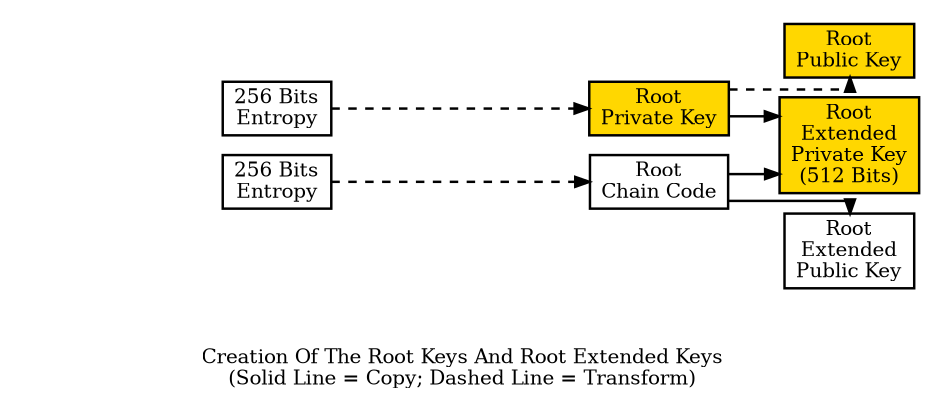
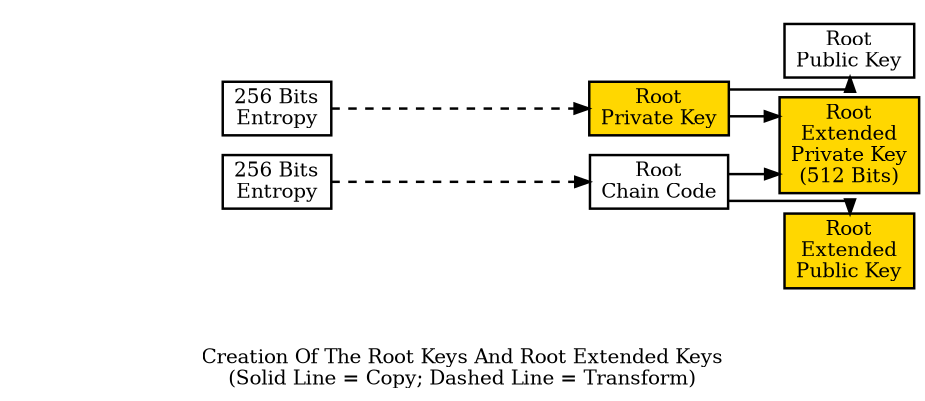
  digraph {
    label="Creation Of The Root Keys And Root Extended Keys\n(Solid Line = Copy; Dashed Line = Transform)"
    nodesep=0.2
    penwidth=1.75
    rankdir=LR
    splines=ortho
    node [fillcolor=gold penwidth=1.75 shape=box style=filled]
    edge [penwidth=1.75 style=dashed]
    n1 [fillcolor=white label="256 Bits\nEntropy"]
    n2 [fillcolor=white label="256 Bits\nEntropy"]
    n3 [label="Root\nPrivate Key"]
    n4 [fillcolor=white label="Root\nChain Code"]
-   n5 [label="Root\nPublic Key"]
+   n5 [fillcolor=white label="Root\nPublic Key"]
    n6 [label="Root\nExtended\nPrivate Key\n(512 Bits)"]
-   n7 [fillcolor=white label="Root\nExtended\nPublic Key"]
+   n7 [label="Root\nExtended\nPublic Key"]
    subgraph cluster_1 {
      style=invis
      n1
      n2
    }
    n1 -> n3
    n2 -> n4
-   n3 -> n5
+   n3 -> n5 [style=bold]
    n3 -> n6 [style=bold]
    n4 -> n6 [style=solid]
    n4 -> n7 [style=bold]
  }
